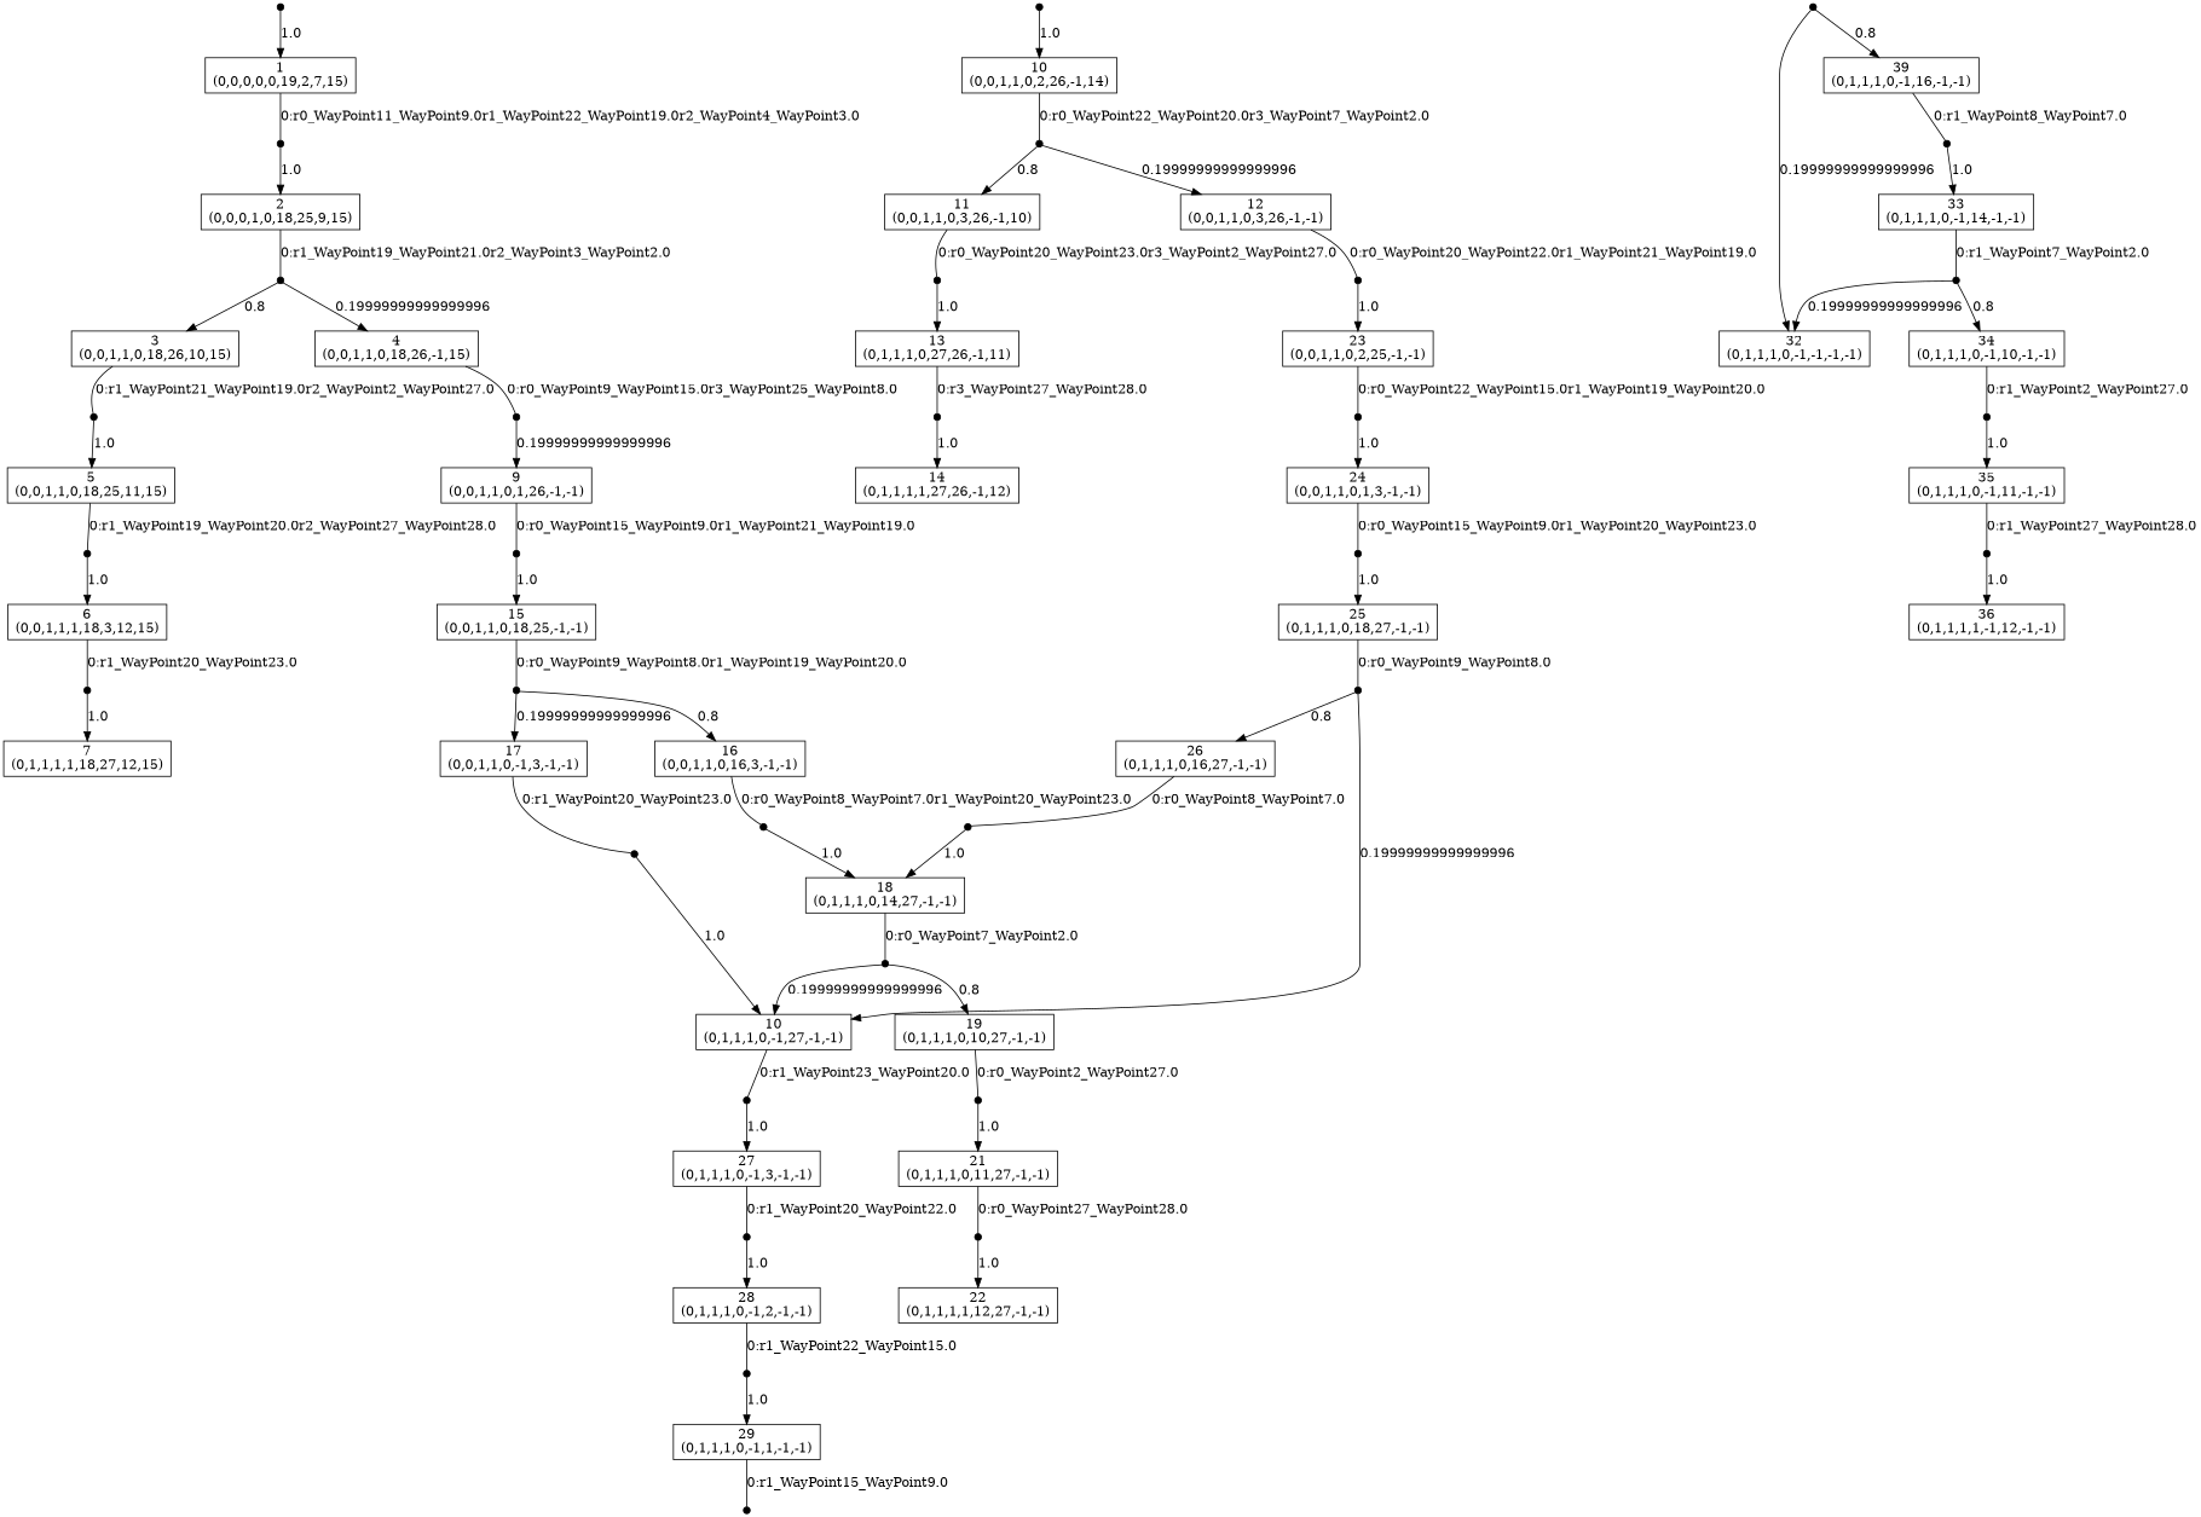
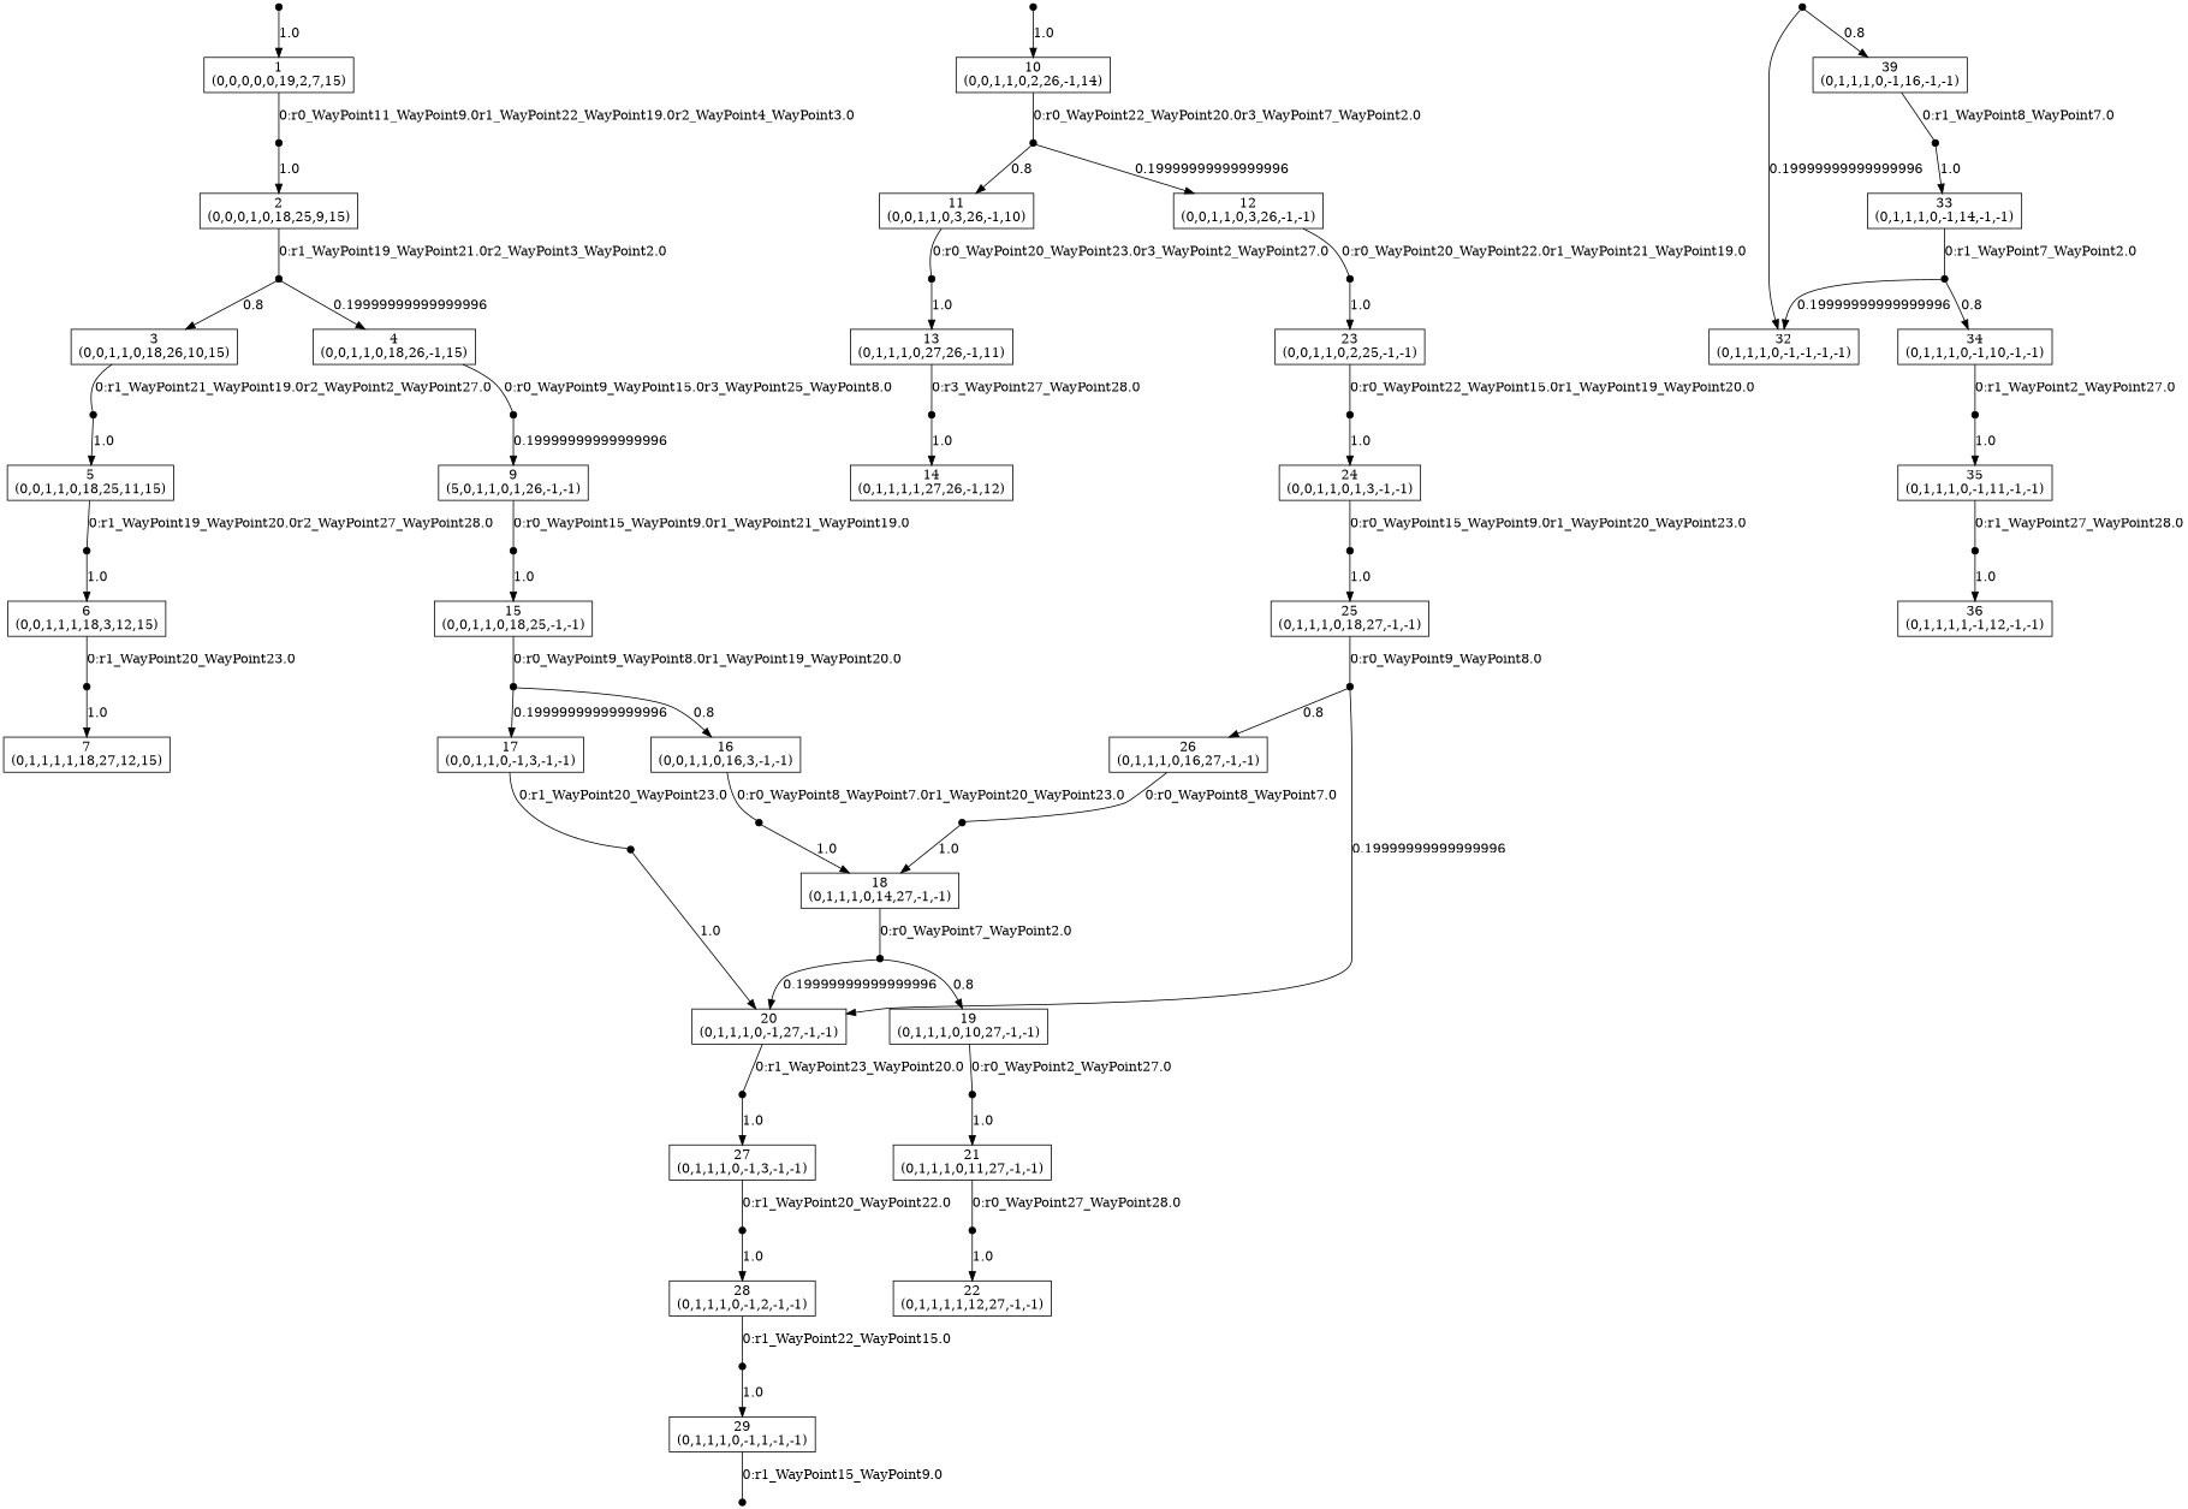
  digraph {
    node [shape=box]
    n0_0 [height=0.1 shape=point width=0.1]
    n2 [label="1\n(0,0,0,0,0,19,2,7,15)"]
    n1_0 [height=0.1 shape=point width=0.1]
    n4 [label="2\n(0,0,0,1,0,18,25,9,15)"]
    n2_0 [height=0.1 shape=point width=0.1]
    n6 [label="3\n(0,0,1,1,0,18,26,10,15)"]
    n7 [label="4\n(0,0,1,1,0,18,26,-1,15)"]
    n3_0 [height=0.1 shape=point width=0.1]
    n4_0 [height=0.1 shape=point width=0.1]
    n10 [label="5\n(0,0,1,1,0,18,25,11,15)"]
-   n11 [label="9\n(0,0,1,1,0,1,26,-1,-1)"]
+   n11 [label="9\n(5,0,1,1,0,1,26,-1,-1)"]
    n5_0 [height=0.1 shape=point width=0.1]
    n13 [label="6\n(0,0,1,1,1,18,3,12,15)"]
    n9_0 [height=0.1 shape=point width=0.1]
    n8_0 [height=0.1 shape=point width=0.1]
    n16 [label="10\n(0,0,1,1,0,2,26,-1,14)"]
    n17 [label="15\n(0,0,1,1,0,18,25,-1,-1)"]
    n6_0 [height=0.1 shape=point width=0.1]
    n19 [label="7\n(0,1,1,1,1,18,27,12,15)"]
    n10_0 [height=0.1 shape=point width=0.1]
    n21 [label="11\n(0,0,1,1,0,3,26,-1,10)"]
    n22 [label="12\n(0,0,1,1,0,3,26,-1,-1)"]
    n15_0 [height=0.1 shape=point width=0.1]
    n24 [label="16\n(0,0,1,1,0,16,3,-1,-1)"]
    n25 [label="17\n(0,0,1,1,0,-1,3,-1,-1)"]
    n11_0 [height=0.1 shape=point width=0.1]
    n12_0 [height=0.1 shape=point width=0.1]
    n28 [label="13\n(0,1,1,1,0,27,26,-1,11)"]
    n29 [label="23\n(0,0,1,1,0,2,25,-1,-1)"]
    n13_0 [height=0.1 shape=point width=0.1]
    n31 [label="14\n(0,1,1,1,1,27,26,-1,12)"]
    n23_0 [height=0.1 shape=point width=0.1]
    n33 [label="24\n(0,0,1,1,0,1,3,-1,-1)"]
    n16_0 [height=0.1 shape=point width=0.1]
    n17_0 [height=0.1 shape=point width=0.1]
    n36 [label="18\n(0,1,1,1,0,14,27,-1,-1)"]
-   n37 [label="10\n(0,1,1,1,0,-1,27,-1,-1)"]
+   n37 [label="20\n(0,1,1,1,0,-1,27,-1,-1)"]
    n18_0 [height=0.1 shape=point width=0.1]
    n39 [label="19\n(0,1,1,1,0,10,27,-1,-1)"]
    n20_0 [height=0.1 shape=point width=0.1]
    n41 [label="27\n(0,1,1,1,0,-1,3,-1,-1)"]
    n19_0 [height=0.1 shape=point width=0.1]
    n43 [label="21\n(0,1,1,1,0,11,27,-1,-1)"]
    n21_0 [height=0.1 shape=point width=0.1]
    n45 [label="22\n(0,1,1,1,1,12,27,-1,-1)"]
    n27_0 [height=0.1 shape=point width=0.1]
    n47 [label="28\n(0,1,1,1,0,-1,2,-1,-1)"]
    n24_0 [height=0.1 shape=point width=0.1]
    n49 [label="25\n(0,1,1,1,0,18,27,-1,-1)"]
    n25_0 [height=0.1 shape=point width=0.1]
    n51 [label="26\n(0,1,1,1,0,16,27,-1,-1)"]
    n26_0 [height=0.1 shape=point width=0.1]
    n28_0 [height=0.1 shape=point width=0.1]
    n54 [label="29\n(0,1,1,1,0,-1,1,-1,-1)"]
    n29_0 [height=0.1 shape=point width=0.1]
    n30_0 [height=0.1 shape=point width=0.1]
    n57 [label="32\n(0,1,1,1,0,-1,-1,-1,-1)"]
    n58 [label="39\n(0,1,1,1,0,-1,16,-1,-1)"]
    n31_0 [height=0.1 shape=point width=0.1]
    n60 [label="33\n(0,1,1,1,0,-1,14,-1,-1)"]
    n33_0 [height=0.1 shape=point width=0.1]
    n62 [label="34\n(0,1,1,1,0,-1,10,-1,-1)"]
    n34_0 [height=0.1 shape=point width=0.1]
    n64 [label="35\n(0,1,1,1,0,-1,11,-1,-1)"]
    n35_0 [height=0.1 shape=point width=0.1]
    n66 [label="36\n(0,1,1,1,1,-1,12,-1,-1)"]
    n0_0 -> n2 [label=1.0]
    n2 -> n1_0 [arrowhead=none label="0:r0_WayPoint11_WayPoint9.0r1_WayPoint22_WayPoint19.0r2_WayPoint4_WayPoint3.0"]
    n1_0 -> n4 [label=1.0]
    n4 -> n2_0 [arrowhead=none label="0:r1_WayPoint19_WayPoint21.0r2_WayPoint3_WayPoint2.0"]
    n2_0 -> n6 [label=0.8]
    n2_0 -> n7 [label=0.19999999999999996]
    n6 -> n3_0 [arrowhead=none label="0:r1_WayPoint21_WayPoint19.0r2_WayPoint2_WayPoint27.0"]
    n7 -> n4_0 [arrowhead=none label="0:r0_WayPoint9_WayPoint15.0r3_WayPoint25_WayPoint8.0"]
    n3_0 -> n10 [label=1.0]
    n4_0 -> n11 [label=0.19999999999999996]
    n10 -> n5_0 [arrowhead=none label="0:r1_WayPoint19_WayPoint20.0r2_WayPoint27_WayPoint28.0"]
    n11 -> n9_0 [arrowhead=none label="0:r0_WayPoint15_WayPoint9.0r1_WayPoint21_WayPoint19.0"]
    n5_0 -> n13 [label=1.0]
    n13 -> n6_0 [arrowhead=none label="0:r1_WayPoint20_WayPoint23.0"]
    n9_0 -> n17 [label=1.0]
    n8_0 -> n16 [label=1.0]
    n16 -> n10_0 [arrowhead=none label="0:r0_WayPoint22_WayPoint20.0r3_WayPoint7_WayPoint2.0"]
    n17 -> n15_0 [arrowhead=none label="0:r0_WayPoint9_WayPoint8.0r1_WayPoint19_WayPoint20.0"]
    n6_0 -> n19 [label=1.0]
    n10_0 -> n21 [label=0.8]
    n10_0 -> n22 [label=0.19999999999999996]
    n21 -> n11_0 [arrowhead=none label="0:r0_WayPoint20_WayPoint23.0r3_WayPoint2_WayPoint27.0"]
    n22 -> n12_0 [arrowhead=none label="0:r0_WayPoint20_WayPoint22.0r1_WayPoint21_WayPoint19.0"]
    n15_0 -> n24 [label=0.8]
    n15_0 -> n25 [label=0.19999999999999996]
    n24 -> n16_0 [arrowhead=none label="0:r0_WayPoint8_WayPoint7.0r1_WayPoint20_WayPoint23.0"]
    n25 -> n17_0 [arrowhead=none label="0:r1_WayPoint20_WayPoint23.0"]
    n11_0 -> n28 [label=1.0]
    n12_0 -> n29 [label=1.0]
    n28 -> n13_0 [arrowhead=none label="0:r3_WayPoint27_WayPoint28.0"]
    n29 -> n23_0 [arrowhead=none label="0:r0_WayPoint22_WayPoint15.0r1_WayPoint19_WayPoint20.0"]
    n13_0 -> n31 [label=1.0]
    n23_0 -> n33 [label=1.0]
    n33 -> n24_0 [arrowhead=none label="0:r0_WayPoint15_WayPoint9.0r1_WayPoint20_WayPoint23.0"]
    n16_0 -> n36 [label=1.0]
    n17_0 -> n37 [label=1.0]
    n36 -> n18_0 [arrowhead=none label="0:r0_WayPoint7_WayPoint2.0"]
    n37 -> n20_0 [arrowhead=none label="0:r1_WayPoint23_WayPoint20.0"]
    n18_0 -> n37 [label=0.19999999999999996]
    n18_0 -> n39 [label=0.8]
    n39 -> n19_0 [arrowhead=none label="0:r0_WayPoint2_WayPoint27.0"]
    n20_0 -> n41 [label=1.0]
    n41 -> n27_0 [arrowhead=none label="0:r1_WayPoint20_WayPoint22.0"]
    n19_0 -> n43 [label=1.0]
    n43 -> n21_0 [arrowhead=none label="0:r0_WayPoint27_WayPoint28.0"]
    n21_0 -> n45 [label=1.0]
    n27_0 -> n47 [label=1.0]
    n47 -> n28_0 [arrowhead=none label="0:r1_WayPoint22_WayPoint15.0"]
    n24_0 -> n49 [label=1.0]
    n49 -> n25_0 [arrowhead=none label="0:r0_WayPoint9_WayPoint8.0"]
    n25_0 -> n37 [label=0.19999999999999996]
    n25_0 -> n51 [label=0.8]
    n51 -> n26_0 [arrowhead=none label="0:r0_WayPoint8_WayPoint7.0"]
    n26_0 -> n36 [label=1.0]
    n28_0 -> n54 [label=1.0]
    n54 -> n29_0 [arrowhead=none label="0:r1_WayPoint15_WayPoint9.0"]
    n30_0 -> n57 [label=0.19999999999999996]
    n30_0 -> n58 [label=0.8]
    n58 -> n31_0 [arrowhead=none label="0:r1_WayPoint8_WayPoint7.0"]
    n31_0 -> n60 [label=1.0]
    n60 -> n33_0 [arrowhead=none label="0:r1_WayPoint7_WayPoint2.0"]
    n33_0 -> n57 [label=0.19999999999999996]
    n33_0 -> n62 [label=0.8]
    n62 -> n34_0 [arrowhead=none label="0:r1_WayPoint2_WayPoint27.0"]
    n34_0 -> n64 [label=1.0]
    n64 -> n35_0 [arrowhead=none label="0:r1_WayPoint27_WayPoint28.0"]
    n35_0 -> n66 [label=1.0]
  }
